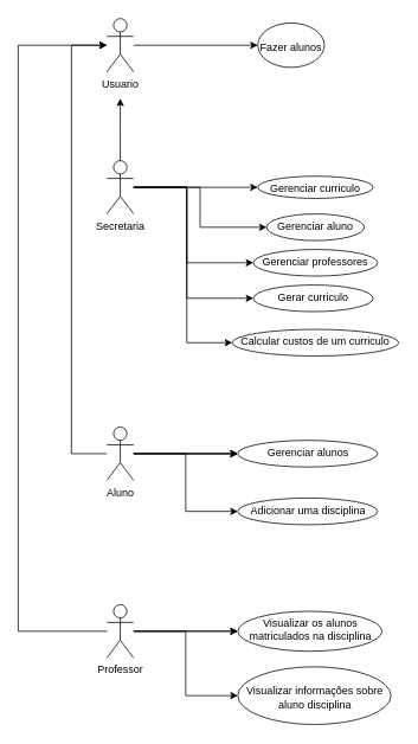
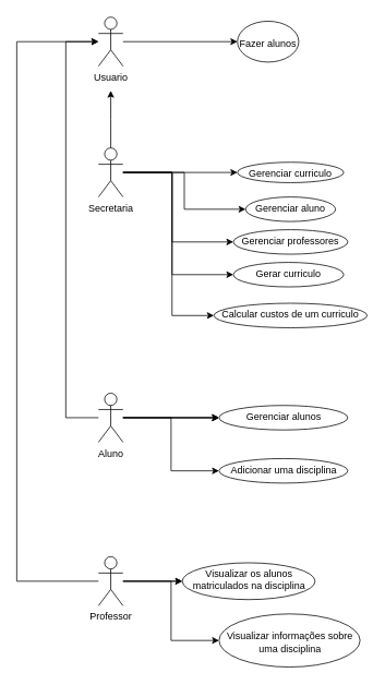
  <mxCell id="0" />
  <mxCell id="1" parent="0" />
  <mxCell id="2" value="" style="edgeStyle=orthogonalEdgeStyle;rounded=0;orthogonalLoop=1;jettySize=auto;html=1;" edge="1" parent="1" source="3" target="4"><mxGeometry relative="1" as="geometry" /></mxCell>
  <mxCell id="3" value="Usuario" style="shape=umlActor;verticalLabelPosition=bottom;verticalAlign=top;html=1;outlineConnect=0;" vertex="1" parent="1"><mxGeometry x="120" y="20" width="30" height="60" as="geometry" /></mxCell>
  <mxCell id="4" value="&lt;div&gt;&lt;br&gt;&lt;/div&gt;&lt;div&gt;Fazer alunos&lt;/div&gt;" style="ellipse;whiteSpace=wrap;html=1;verticalAlign=top;" vertex="1" parent="1"><mxGeometry x="290" y="25" width="75" height="50" as="geometry" /></mxCell>
  <mxCell id="5" value="" style="edgeStyle=orthogonalEdgeStyle;rounded=0;orthogonalLoop=1;jettySize=auto;html=1;" edge="1" parent="1" source="11" target="12"><mxGeometry relative="1" as="geometry" /></mxCell>
  <mxCell id="6" value="" style="edgeStyle=orthogonalEdgeStyle;rounded=0;orthogonalLoop=1;jettySize=auto;html=1;" edge="1" parent="1" source="11" target="13"><mxGeometry relative="1" as="geometry" /></mxCell>
  <mxCell id="7" value="" style="edgeStyle=orthogonalEdgeStyle;rounded=0;orthogonalLoop=1;jettySize=auto;html=1;entryX=0;entryY=0.5;entryDx=0;entryDy=0;" edge="1" parent="1" source="11" target="14"><mxGeometry relative="1" as="geometry"><Array as="points"><mxPoint x="210" y="210" /><mxPoint x="210" y="295" /></Array></mxGeometry></mxCell>
  <mxCell id="8" value="" style="edgeStyle=orthogonalEdgeStyle;rounded=0;orthogonalLoop=1;jettySize=auto;html=1;entryX=0;entryY=0.5;entryDx=0;entryDy=0;" edge="1" parent="1" source="11" target="15"><mxGeometry relative="1" as="geometry"><Array as="points"><mxPoint x="210" y="210" /><mxPoint x="210" y="335" /></Array></mxGeometry></mxCell>
  <mxCell id="9" value="" style="edgeStyle=orthogonalEdgeStyle;rounded=0;orthogonalLoop=1;jettySize=auto;html=1;entryX=0;entryY=0.5;entryDx=0;entryDy=0;" edge="1" parent="1" source="11" target="16"><mxGeometry relative="1" as="geometry"><Array as="points"><mxPoint x="210" y="210" /><mxPoint x="210" y="385" /></Array></mxGeometry></mxCell>
  <mxCell id="10" style="edgeStyle=orthogonalEdgeStyle;rounded=0;orthogonalLoop=1;jettySize=auto;html=1;" edge="1" parent="1" source="11"><mxGeometry relative="1" as="geometry"><mxPoint x="135" y="110" as="targetPoint" /></mxGeometry></mxCell>
  <mxCell id="11" value="Secretaria" style="shape=umlActor;verticalLabelPosition=bottom;verticalAlign=top;html=1;outlineConnect=0;" vertex="1" parent="1"><mxGeometry x="120" y="180" width="30" height="60" as="geometry" /></mxCell>
  <mxCell id="12" value="Gerenciar curriculo" style="ellipse;whiteSpace=wrap;html=1;verticalAlign=top;" vertex="1" parent="1"><mxGeometry x="290" y="197.5" width="130" height="25" as="geometry" /></mxCell>
  <mxCell id="13" value="Gerenciar aluno" style="ellipse;whiteSpace=wrap;html=1;verticalAlign=top;" vertex="1" parent="1"><mxGeometry x="300" y="240" width="110" height="30" as="geometry" /></mxCell>
  <mxCell id="14" value="Gerenciar professores" style="ellipse;whiteSpace=wrap;html=1;verticalAlign=top;" vertex="1" parent="1"><mxGeometry x="285" y="280" width="140" height="30" as="geometry" /></mxCell>
  <mxCell id="15" value="Gerar curriculo" style="ellipse;whiteSpace=wrap;html=1;verticalAlign=top;" vertex="1" parent="1"><mxGeometry x="285" y="320" width="135" height="30" as="geometry" /></mxCell>
  <mxCell id="16" value="Calcular custos de um curriculo" style="ellipse;whiteSpace=wrap;html=1;verticalAlign=top;" vertex="1" parent="1"><mxGeometry x="261.25" y="370" width="187.5" height="30" as="geometry" /></mxCell>
  <mxCell id="17" style="edgeStyle=orthogonalEdgeStyle;rounded=0;orthogonalLoop=1;jettySize=auto;html=1;" edge="1" parent="1" source="22" target="3"><mxGeometry relative="1" as="geometry"><mxPoint x="60" y="60" as="targetPoint" /><Array as="points"><mxPoint x="80" y="510" /><mxPoint x="80" y="50" /></Array></mxGeometry></mxCell>
  <mxCell id="18" value="" style="edgeStyle=orthogonalEdgeStyle;rounded=0;orthogonalLoop=1;jettySize=auto;html=1;" edge="1" parent="1" source="22" target="23"><mxGeometry relative="1" as="geometry" /></mxCell>
  <mxCell id="19" value="" style="edgeStyle=orthogonalEdgeStyle;rounded=0;orthogonalLoop=1;jettySize=auto;html=1;" edge="1" parent="1" source="22" target="23"><mxGeometry relative="1" as="geometry" /></mxCell>
  <mxCell id="20" value="" style="edgeStyle=orthogonalEdgeStyle;rounded=0;orthogonalLoop=1;jettySize=auto;html=1;" edge="1" parent="1" source="22" target="23"><mxGeometry relative="1" as="geometry" /></mxCell>
  <mxCell id="21" style="edgeStyle=orthogonalEdgeStyle;rounded=0;orthogonalLoop=1;jettySize=auto;html=1;entryX=0;entryY=0.5;entryDx=0;entryDy=0;" edge="1" parent="1" source="22" target="24"><mxGeometry relative="1" as="geometry" /></mxCell>
  <mxCell id="22" value="Aluno" style="shape=umlActor;verticalLabelPosition=bottom;verticalAlign=top;html=1;outlineConnect=0;" vertex="1" parent="1"><mxGeometry x="120" width="30" height="60" as="geometry" y="480" /></mxCell>
  <mxCell id="23" value="Gerenciar alunos" style="ellipse;whiteSpace=wrap;html=1;verticalAlign=top;" vertex="1" parent="1"><mxGeometry x="267.5" y="495" width="157.5" height="30" as="geometry" /></mxCell>
  <mxCell id="24" value="Adicionar uma disciplina" style="ellipse;whiteSpace=wrap;html=1;verticalAlign=top;" vertex="1" parent="1"><mxGeometry x="267.5" y="560" width="157.5" height="30" as="geometry" /></mxCell>
  <mxCell id="25" style="edgeStyle=orthogonalEdgeStyle;rounded=0;orthogonalLoop=1;jettySize=auto;html=1;" edge="1" parent="1" target="3"><mxGeometry relative="1" as="geometry"><mxPoint x="120" y="710" as="sourcePoint" /><mxPoint x="120" y="80" as="targetPoint" /><Array as="points"><mxPoint x="20" y="710" /><mxPoint x="20" y="50" /></Array></mxGeometry></mxCell>
  <mxCell id="26" value="" style="edgeStyle=orthogonalEdgeStyle;rounded=0;orthogonalLoop=1;jettySize=auto;html=1;" edge="1" parent="1" source="29" target="30"><mxGeometry relative="1" as="geometry" /></mxCell>
  <mxCell id="27" value="" style="edgeStyle=orthogonalEdgeStyle;rounded=0;orthogonalLoop=1;jettySize=auto;html=1;" edge="1" parent="1" source="29" target="30"><mxGeometry relative="1" as="geometry" /></mxCell>
  <mxCell id="28" style="edgeStyle=orthogonalEdgeStyle;rounded=0;orthogonalLoop=1;jettySize=auto;html=1;entryX=0;entryY=0.5;entryDx=0;entryDy=0;" edge="1" parent="1" source="29" target="31"><mxGeometry relative="1" as="geometry" /></mxCell>
  <mxCell id="29" value="Professor" style="shape=umlActor;verticalLabelPosition=bottom;verticalAlign=top;html=1;outlineConnect=0;" vertex="1" parent="1"><mxGeometry x="120" y="680" width="30" height="60" as="geometry" /></mxCell>
- <mxCell id="30" value="Visualizar os alunos matriculados na disciplina" style="ellipse;whiteSpace=wrap;html=1;verticalAlign=top;" vertex="1" parent="1"><mxGeometry x="267.5" y="687.5" width="162.5" height="45" as="geometry" /></mxCell>
- <mxCell id="31" value="&lt;br&gt;&lt;div&gt;Visualizar informações sobre aluno disciplina&lt;/div&gt;" style="ellipse;whiteSpace=wrap;html=1;verticalAlign=top;" vertex="1" parent="1"><mxGeometry x="267.5" y="750" width="172.5" height="65" as="geometry" /></mxCell>
+ <mxCell id="30" value="Visualizar os alunos matriculados na disciplina" style="ellipse;whiteSpace=wrap;html=1;verticalAlign=top;" vertex="1" parent="1"><mxGeometry x="222.5" y="687.5" width="162.5" height="45" as="geometry" /></mxCell>
+ <mxCell id="31" value="&lt;br&gt;&lt;div&gt;Visualizar informações sobre uma disciplina&lt;/div&gt;" style="ellipse;whiteSpace=wrap;html=1;verticalAlign=top;" vertex="1" parent="1"><mxGeometry x="267.5" y="750" width="172.5" height="65" as="geometry" /></mxCell>
